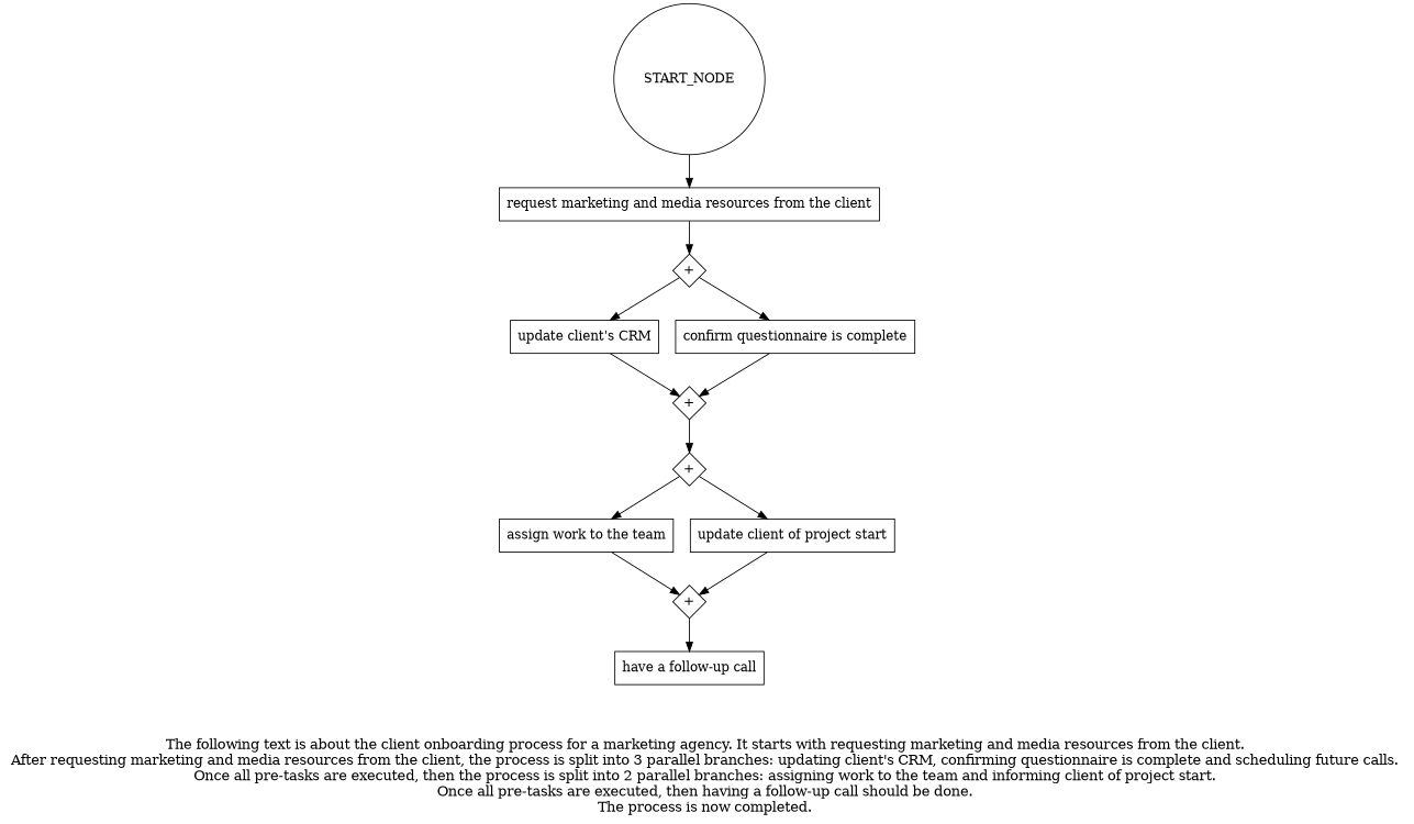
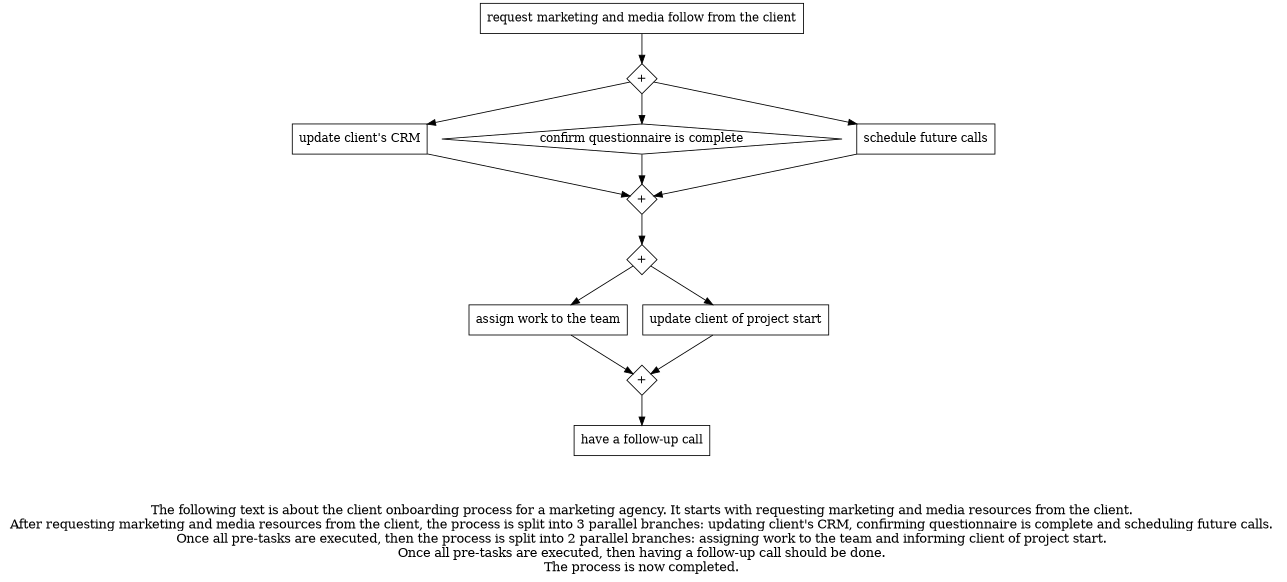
  digraph {
    fontsize=15
    label="\n\n\nThe following text is about the client onboarding process for a marketing agency. It starts with requesting marketing and media resources from the client. \nAfter requesting marketing and media resources from the client, the process is split into 3 parallel branches: updating client's CRM, confirming questionnaire is complete and scheduling future calls. \nOnce all pre-tasks are executed, then the process is split into 2 parallel branches: assigning work to the team and informing client of project start. \nOnce all pre-tasks are executed, then having a follow-up call should be done. \nThe process is now completed. \n"
    rankdir=TB
    node [shape=box]
-   "request marketing and media resources from the client"
+   "request marketing and media resources from the client" [label="request marketing and media follow from the client"]
    n2 [fixedsize=true label="+" shape=diamond width=0.5]
    "update client's CRM"
-   "confirm questionnaire is complete"
+   "confirm questionnaire is complete" [shape=diamond]
+   "schedule future calls"
    n6 [fixedsize=true label="+" shape=diamond width=0.5]
    n7 [fixedsize=true label="+" shape=diamond width=0.5]
    "assign work to the team"
    n9 [label="update client of project start"]
    n10 [fixedsize=true label="+" shape=diamond width=0.5]
    "have a follow-up call"
-   START_NODE [shape=circle width=0.3]
    subgraph sub_1 {
      "request marketing and media resources from the client"
      n2
      "update client's CRM"
      "confirm questionnaire is complete"
+     "schedule future calls"
      n6
      n7
      "assign work to the team"
      n9
      n10
      "have a follow-up call"
    }
    "request marketing and media resources from the client" -> n2
    n2 -> "update client's CRM"
    n2 -> "confirm questionnaire is complete"
+   n2 -> "schedule future calls"
    "update client's CRM" -> n6
    "confirm questionnaire is complete" -> n6
+   "schedule future calls" -> n6
    n6 -> n7
    n7 -> "assign work to the team"
    n7 -> n9
    "assign work to the team" -> n10
    n9 -> n10
    n10 -> "have a follow-up call"
-   START_NODE -> "request marketing and media resources from the client"
  }
